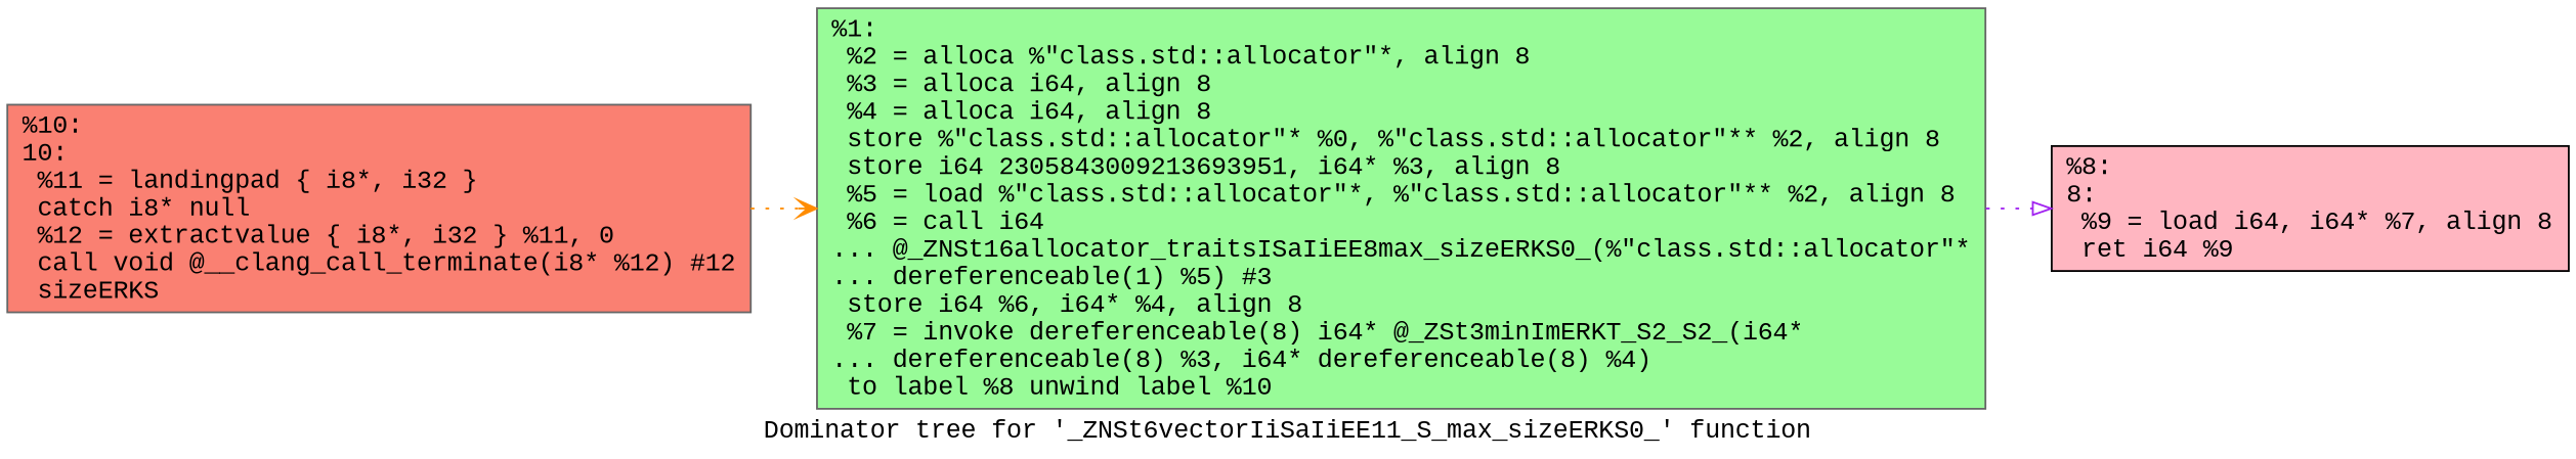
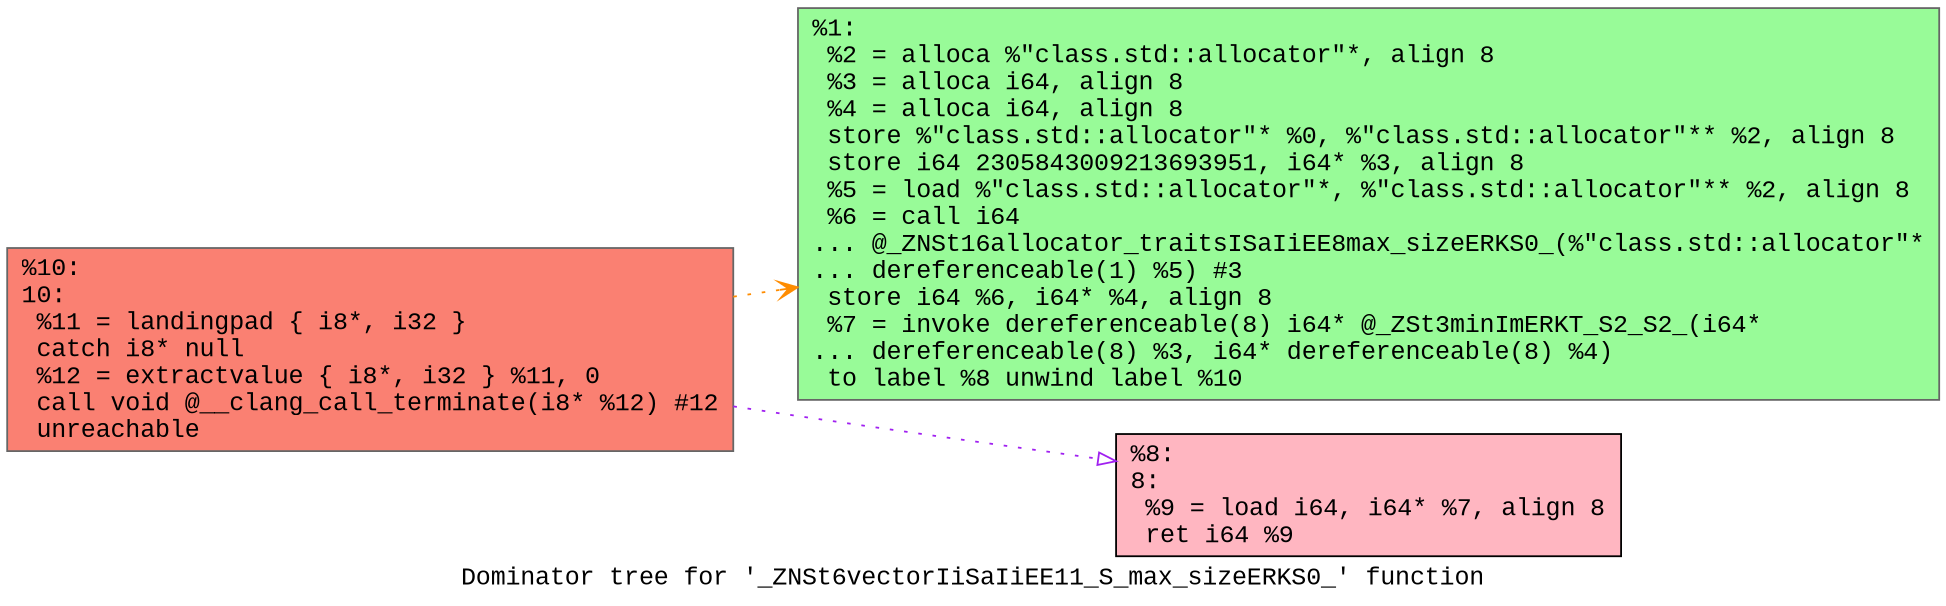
  digraph {
    fontname="Liberation Mono"
    label="Dominator tree for '_ZNSt6vectorIiSaIiEE11_S_max_sizeERKS0_' function"
    rankdir=LR
    node [color=gray40 fontname="Liberation Mono" shape=record style=filled]
    edge [fontname="Liberation Mono" style=dotted]
    n1 [fillcolor=palegreen label="{%1:\l  %2 = alloca %\"class.std::allocator\"*, align 8\l  %3 = alloca i64, align 8\l  %4 = alloca i64, align 8\l  store %\"class.std::allocator\"* %0, %\"class.std::allocator\"** %2, align 8\l  store i64 2305843009213693951, i64* %3, align 8\l  %5 = load %\"class.std::allocator\"*, %\"class.std::allocator\"** %2, align 8\l  %6 = call i64\l... @_ZNSt16allocator_traitsISaIiEE8max_sizeERKS0_(%\"class.std::allocator\"*\l... dereferenceable(1) %5) #3\l  store i64 %6, i64* %4, align 8\l  %7 = invoke dereferenceable(8) i64* @_ZSt3minImERKT_S2_S2_(i64*\l... dereferenceable(8) %3, i64* dereferenceable(8) %4)\l          to label %8 unwind label %10\l}"]
    n2 [color=black fillcolor=lightpink label="{%8:\l8:                                                \l  %9 = load i64, i64* %7, align 8\l  ret i64 %9\l}"]
-   n3 [fillcolor=salmon label="{%10:\l10:                                               \l  %11 = landingpad \{ i8*, i32 \}\l          catch i8* null\l  %12 = extractvalue \{ i8*, i32 \} %11, 0\l  call void @__clang_call_terminate(i8* %12) #12\l  sizeERKS\l}"]
-   n1 -> n2 [arrowhead=onormal color=purple]
+   n3 [fillcolor=salmon label="{%10:\l10:                                               \l  %11 = landingpad \{ i8*, i32 \}\l          catch i8* null\l  %12 = extractvalue \{ i8*, i32 \} %11, 0\l  call void @__clang_call_terminate(i8* %12) #12\l  unreachable\l}"]
+   n3 -> n2 [arrowhead=onormal color=purple]
    n3 -> n1 [arrowhead=vee color=darkorange]
  }
